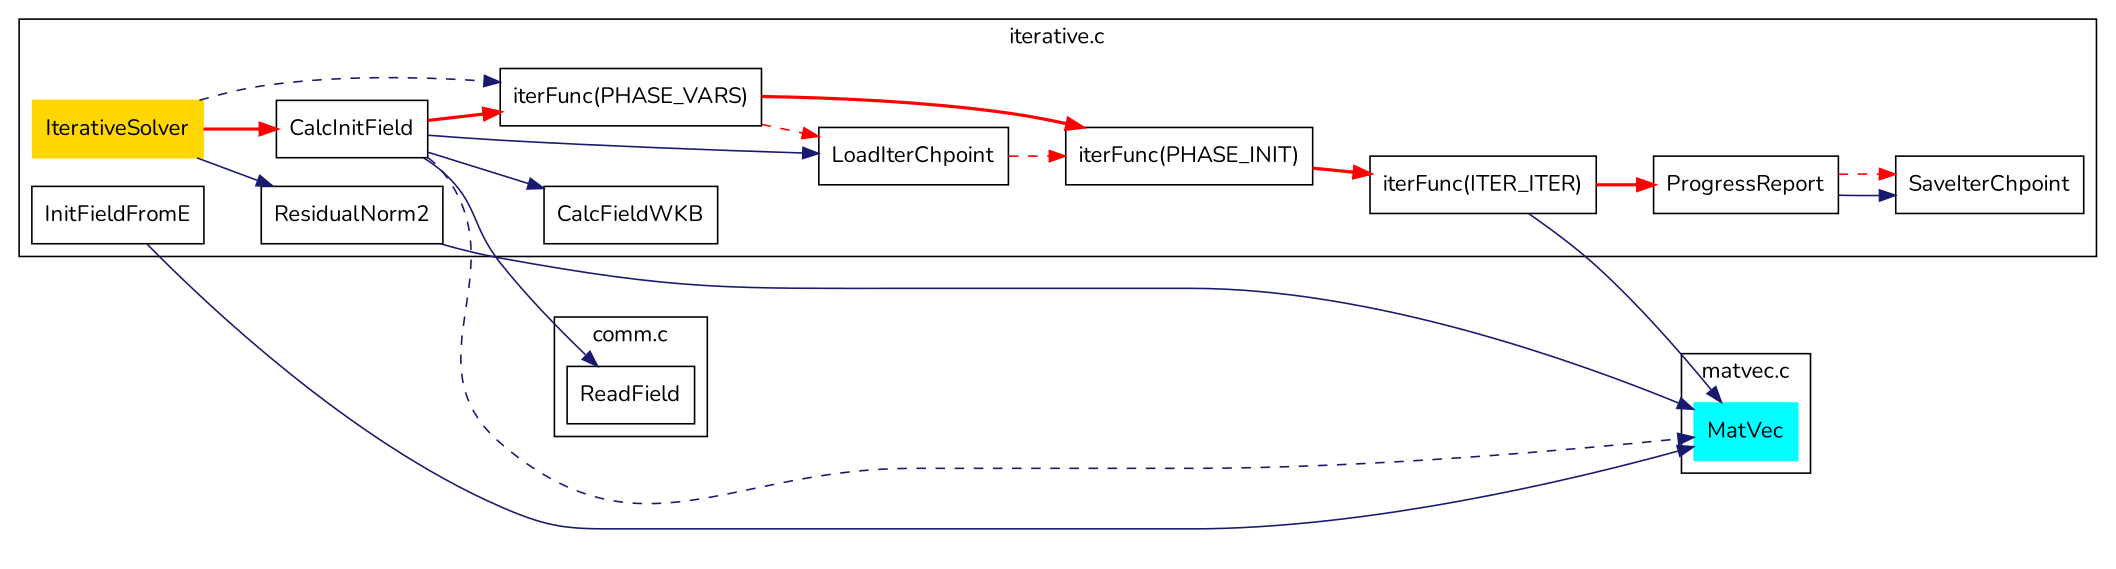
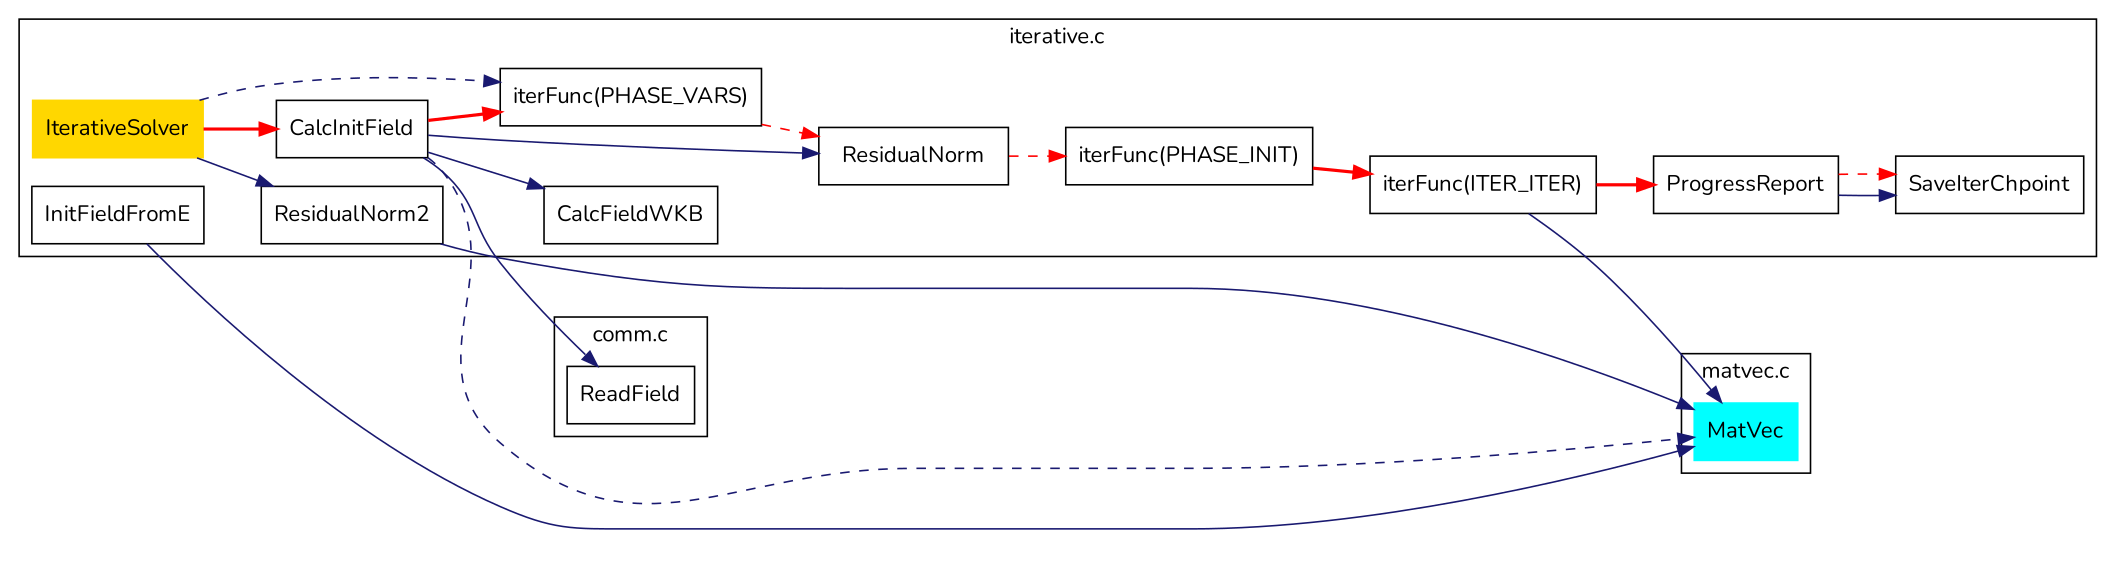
  digraph {
    fontname=Nunito
    rankdir=LR
    node [fontname=Nunito shape=box]
    edge [color=midnightblue fontname=Nunito]
    IterativeSolver [color=gold style=filled]
    ResidualNorm2
    CalcInitField
    InitFieldFromE
    CalcFieldWKB
-   LoadIterChpoint
+   LoadIterChpoint [label=ResidualNorm]
    "iterFunc(PHASE_VARS)"
    "iterFunc(PHASE_INIT)"
    n9 [label="iterFunc(ITER_ITER)"]
    ProgressReport
    SaveIterChpoint
    ReadField
    MatVec [color=cyan style=filled]
    subgraph cluster_1 {
      label="iterative.c"
      IterativeSolver
      ResidualNorm2
      CalcInitField
      InitFieldFromE
      CalcFieldWKB
      LoadIterChpoint
      "iterFunc(PHASE_VARS)"
      "iterFunc(PHASE_INIT)"
      n9
      ProgressReport
      SaveIterChpoint
    }
    subgraph cluster_2 {
      label="comm.c"
      ReadField
    }
    subgraph cluster_3 {
      label="matvec.c"
      MatVec
    }
    IterativeSolver -> ResidualNorm2
    IterativeSolver -> CalcInitField [color=red style=bold]
    IterativeSolver -> "iterFunc(PHASE_VARS)" [style=dashed]
    ResidualNorm2 -> MatVec
    CalcInitField -> CalcFieldWKB
    CalcInitField -> LoadIterChpoint
    CalcInitField -> "iterFunc(PHASE_VARS)" [color=red style=bold]
    CalcInitField -> ReadField
    CalcInitField -> MatVec [style=dashed]
    InitFieldFromE -> MatVec
    LoadIterChpoint -> "iterFunc(PHASE_INIT)" [color=red style=dashed]
    "iterFunc(PHASE_VARS)" -> LoadIterChpoint [color=red style=dashed]
-   "iterFunc(PHASE_VARS)" -> "iterFunc(PHASE_INIT)" [color=red style=bold]
    "iterFunc(PHASE_INIT)" -> n9 [color=red style=bold]
    n9 -> ProgressReport [color=red style=bold]
    n9 -> MatVec
    ProgressReport -> SaveIterChpoint
    ProgressReport -> SaveIterChpoint [color=red style=dashed]
  }
